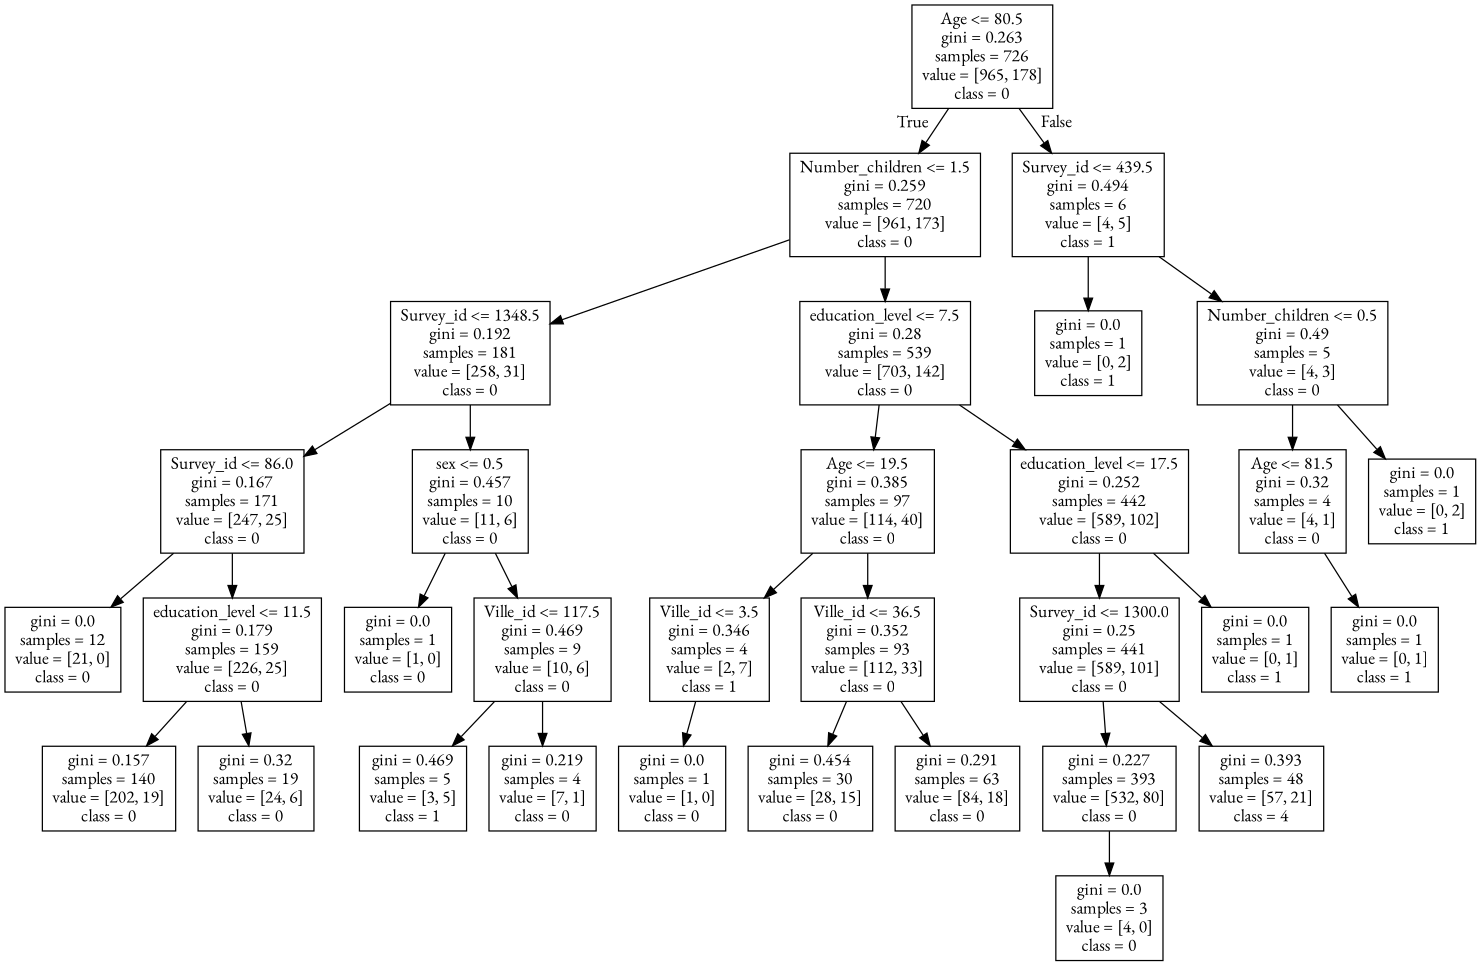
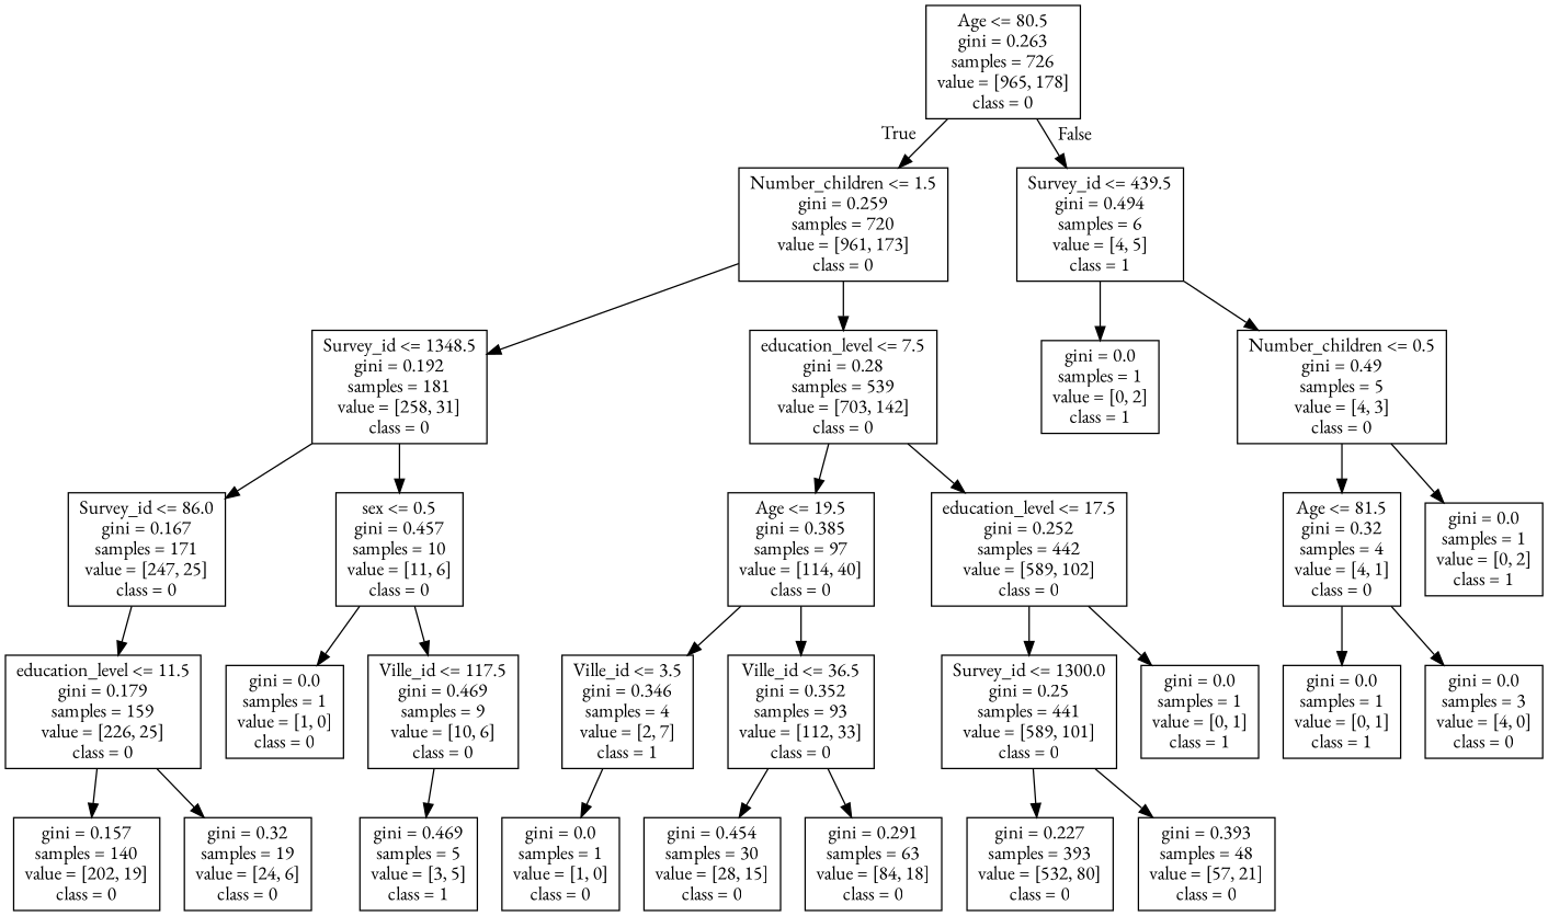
  digraph {
    fontname="EB Garamond"
    node [fontname="EB Garamond" shape=box]
    edge [fontname="EB Garamond"]
    n1 [label="Age <= 80.5\ngini = 0.263\nsamples = 726\nvalue = [965, 178]\nclass = 0"]
    n2 [label="Number_children <= 1.5\ngini = 0.259\nsamples = 720\nvalue = [961, 173]\nclass = 0"]
    n3 [label="Survey_id <= 439.5\ngini = 0.494\nsamples = 6\nvalue = [4, 5]\nclass = 1"]
    n4 [label="Survey_id <= 1348.5\ngini = 0.192\nsamples = 181\nvalue = [258, 31]\nclass = 0"]
    n5 [label="education_level <= 7.5\ngini = 0.28\nsamples = 539\nvalue = [703, 142]\nclass = 0"]
    n6 [label="gini = 0.0\nsamples = 1\nvalue = [0, 2]\nclass = 1"]
    n7 [label="Number_children <= 0.5\ngini = 0.49\nsamples = 5\nvalue = [4, 3]\nclass = 0"]
    n8 [label="Survey_id <= 86.0\ngini = 0.167\nsamples = 171\nvalue = [247, 25]\nclass = 0"]
    n9 [label="sex <= 0.5\ngini = 0.457\nsamples = 10\nvalue = [11, 6]\nclass = 0"]
    n10 [label="Age <= 19.5\ngini = 0.385\nsamples = 97\nvalue = [114, 40]\nclass = 0"]
    n11 [label="education_level <= 17.5\ngini = 0.252\nsamples = 442\nvalue = [589, 102]\nclass = 0"]
-   n12 [label="gini = 0.0\nsamples = 12\nvalue = [21, 0]\nclass = 0"]
    n13 [label="education_level <= 11.5\ngini = 0.179\nsamples = 159\nvalue = [226, 25]\nclass = 0"]
    n14 [label="gini = 0.0\nsamples = 1\nvalue = [1, 0]\nclass = 0"]
    n15 [label="Ville_id <= 117.5\ngini = 0.469\nsamples = 9\nvalue = [10, 6]\nclass = 0"]
    n16 [label="gini = 0.157\nsamples = 140\nvalue = [202, 19]\nclass = 0"]
    n17 [label="gini = 0.32\nsamples = 19\nvalue = [24, 6]\nclass = 0"]
    n18 [label="gini = 0.469\nsamples = 5\nvalue = [3, 5]\nclass = 1"]
-   n19 [label="gini = 0.219\nsamples = 4\nvalue = [7, 1]\nclass = 0"]
    n20 [label="Ville_id <= 3.5\ngini = 0.346\nsamples = 4\nvalue = [2, 7]\nclass = 1"]
    n21 [label="Ville_id <= 36.5\ngini = 0.352\nsamples = 93\nvalue = [112, 33]\nclass = 0"]
    n22 [label="Survey_id <= 1300.0\ngini = 0.25\nsamples = 441\nvalue = [589, 101]\nclass = 0"]
    n23 [label="gini = 0.0\nsamples = 1\nvalue = [0, 1]\nclass = 1"]
    n24 [label="gini = 0.0\nsamples = 1\nvalue = [1, 0]\nclass = 0"]
    n25 [label="gini = 0.454\nsamples = 30\nvalue = [28, 15]\nclass = 0"]
    n26 [label="gini = 0.291\nsamples = 63\nvalue = [84, 18]\nclass = 0"]
    n27 [label="gini = 0.227\nsamples = 393\nvalue = [532, 80]\nclass = 0"]
-   n28 [label="gini = 0.393\nsamples = 48\nvalue = [57, 21]\nclass = 4"]
+   n28 [label="gini = 0.393\nsamples = 48\nvalue = [57, 21]\nclass = 0"]
    n29 [label="Age <= 81.5\ngini = 0.32\nsamples = 4\nvalue = [4, 1]\nclass = 0"]
    n30 [label="gini = 0.0\nsamples = 1\nvalue = [0, 2]\nclass = 1"]
    n31 [label="gini = 0.0\nsamples = 1\nvalue = [0, 1]\nclass = 1"]
    n32 [label="gini = 0.0\nsamples = 3\nvalue = [4, 0]\nclass = 0"]
    n1 -> n2 [headlabel=True labelangle=45 labeldistance=2.5]
    n1 -> n3 [headlabel=False labelangle=-45 labeldistance=2.5]
    n2 -> n4
    n2 -> n5
    n3 -> n6
    n3 -> n7
    n4 -> n8
    n4 -> n9
    n5 -> n10
    n5 -> n11
    n7 -> n29
    n7 -> n30
-   n8 -> n12
    n8 -> n13
    n9 -> n14
    n9 -> n15
    n10 -> n20
    n10 -> n21
    n11 -> n22
    n11 -> n23
    n13 -> n16
    n13 -> n17
    n15 -> n18
-   n15 -> n19
    n20 -> n24
    n21 -> n25
    n21 -> n26
    n22 -> n27
    n22 -> n28
    n29 -> n31
-   n27 -> n32
+   n29 -> n32
  }
